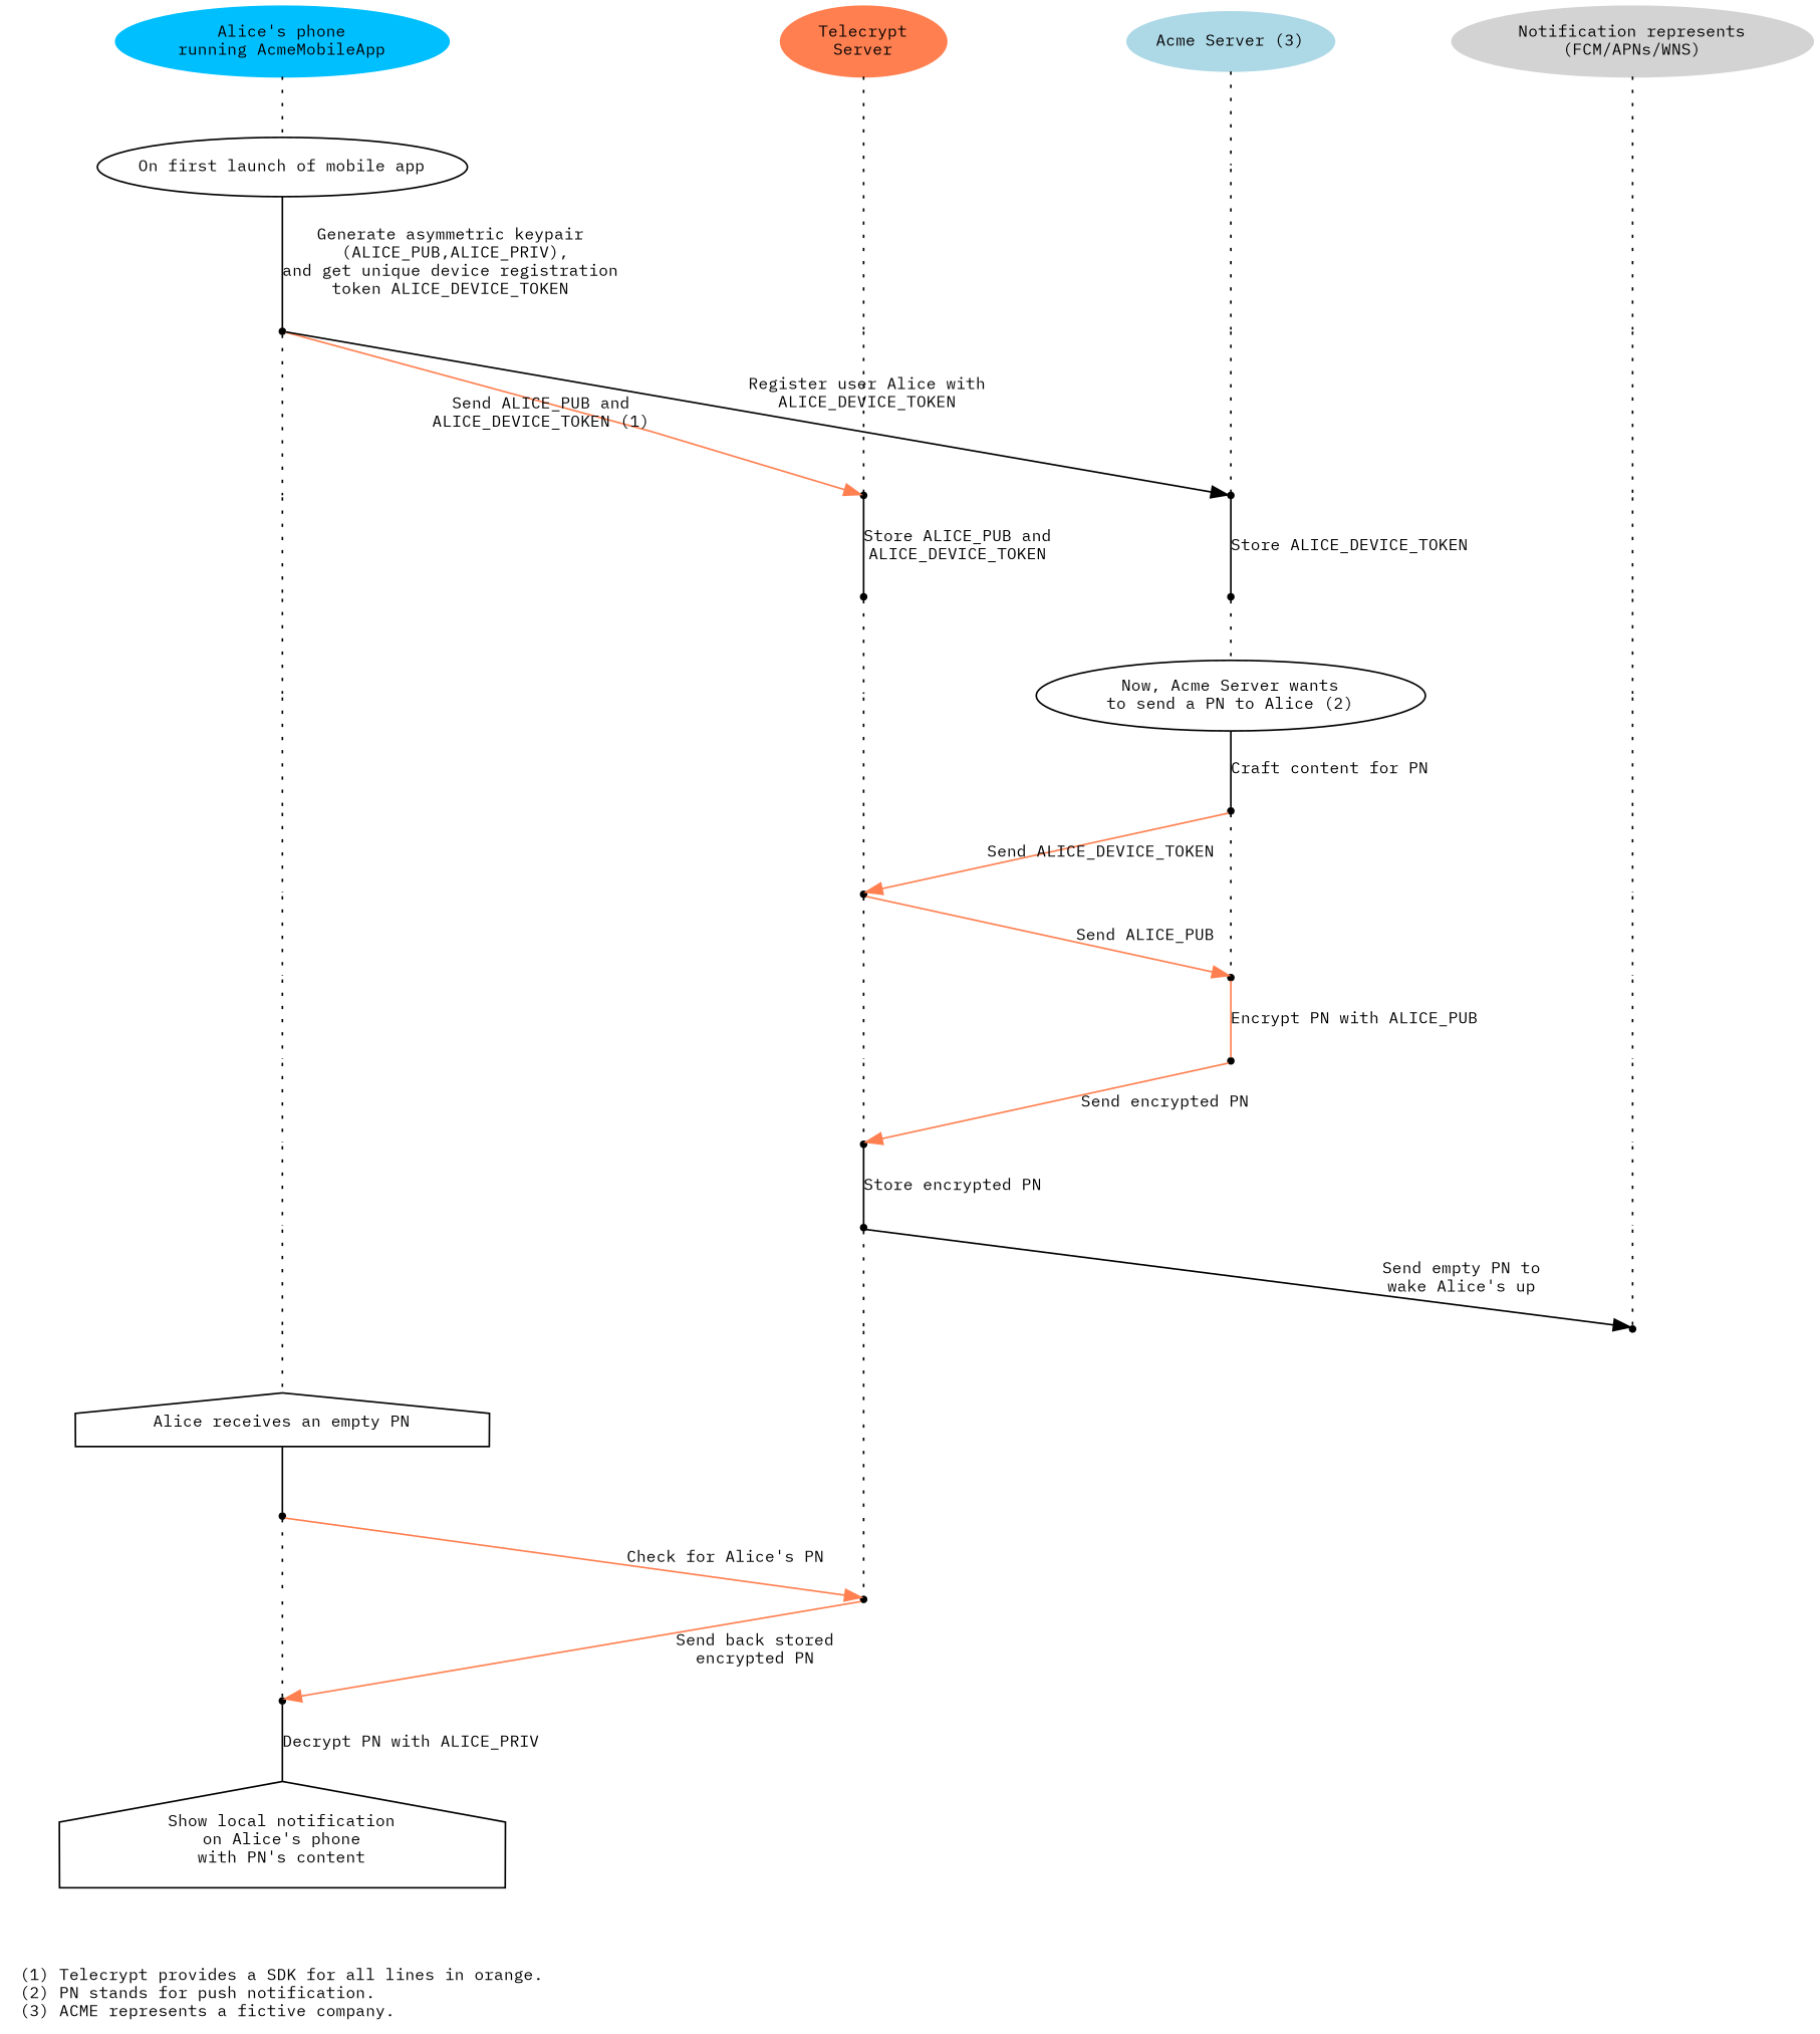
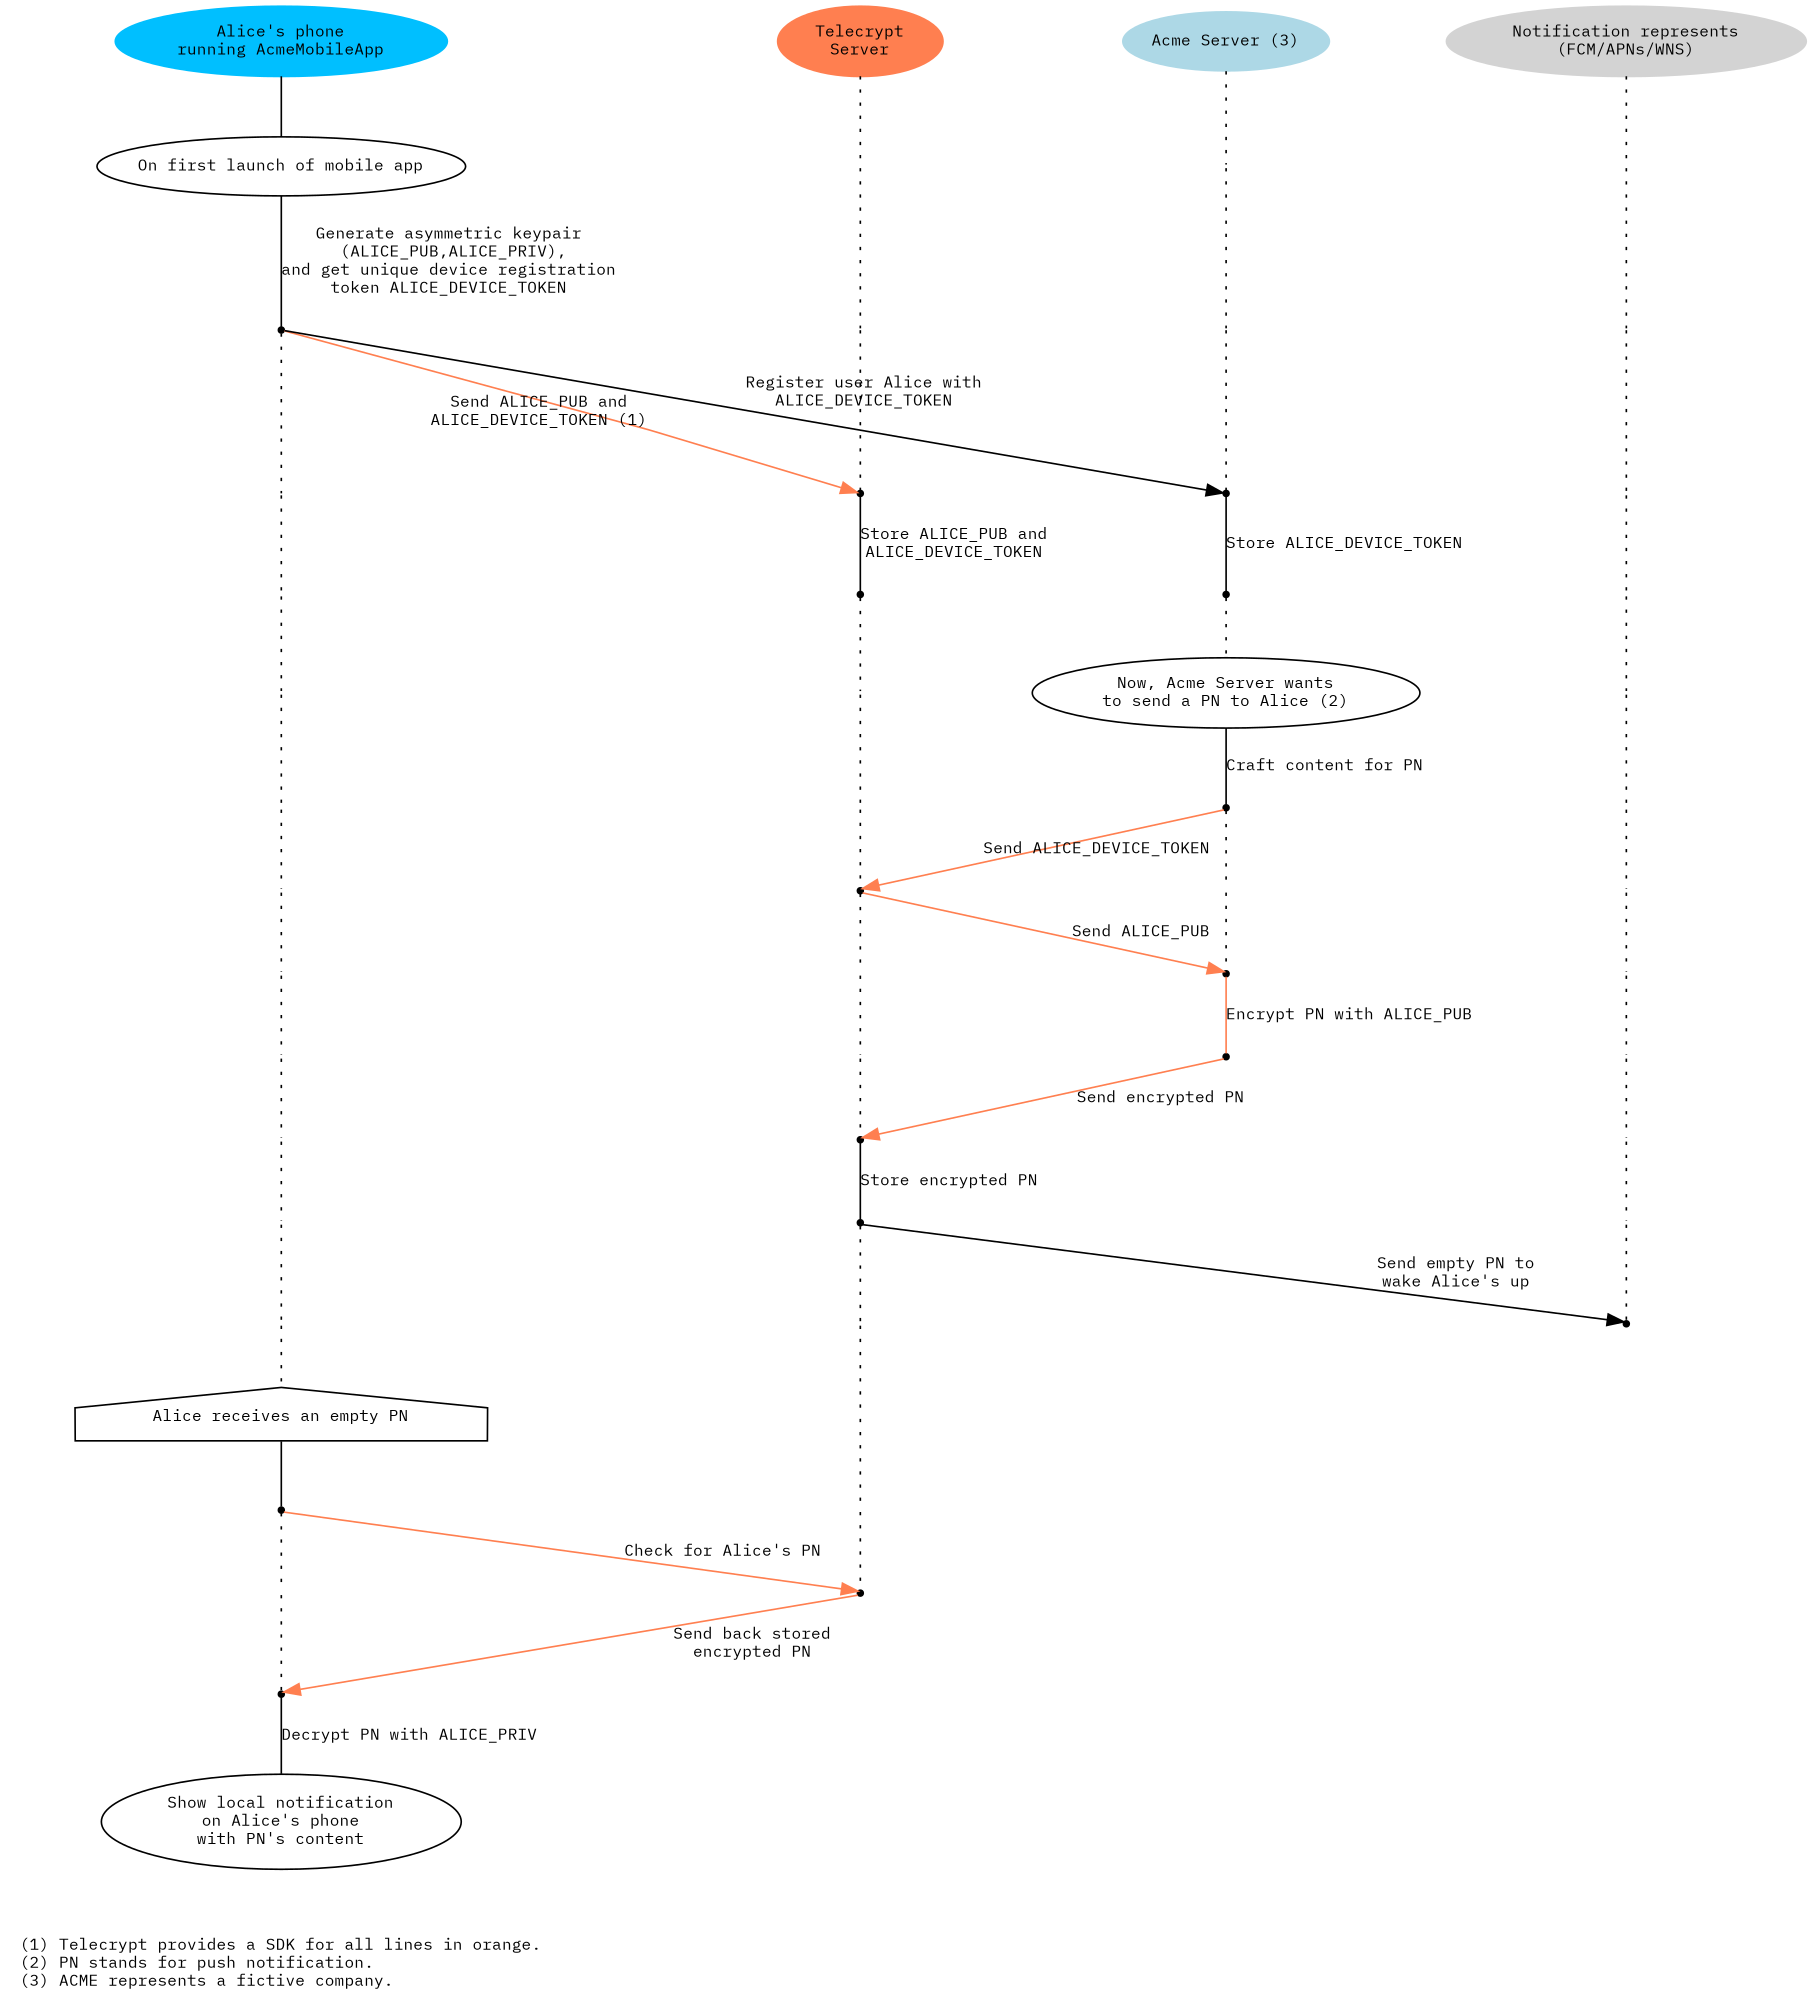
  digraph {
    fontname="IBM Plex Mono"
    nodesep=0.5
    ranksep=0.5
    splines=line
    node [fontname="IBM Plex Mono" fontsize=10 shape=point style=invis]
    edge [dir=none fontname="IBM Plex Mono" fontsize=10 style=dotted weight=10]
    n1 [color=lightblue label="Acme Server (3)" shape=ellipse style=filled]
    n2 [color=lightgray label="Notification represents\n(FCM/APNs/WNS)" shape=ellipse style=filled]
    n3 [color=coral label="Telecrypt\nServer" shape=ellipse style=filled]
    n4 [color=deepskyblue label="Alice's phone\nrunning AcmeMobileApp" shape=ellipse style=filled]
    as1 [height=0]
    fa1 [height=0]
    pp1 [height=0]
    n8 [label="On first launch of mobile app" shape=ellipse style=""]
    as2 [height=0]
    pp2 [height=0]
    u2 [style=""]
    fa2 [height=0]
    u3 [height=0]
    pp3 [style=""]
    as3 [style=""]
    u4 [height=0]
    pp4 [style=""]
    as4 [style=""]
    u5 [height=0]
    u6 [height=0]
    u7 [height=0]
    u8 [height=0]
    u9 [height=0]
    u10 [height=0]
    u11 [height=0]
    u12 [height=0]
    n27 [label="Alice receives an empty PN" shape=house style=""]
    u14 [style=""]
    u15 [height=0]
    pp15 [style=""]
    u16 [style=""]
-   n32 [label="Show local notification\non Alice's phone\nwith PN's content" shape=house style=""]
+   n32 [label="Show local notification\non Alice's phone\nwith PN's content" shape=ellipse style=""]
    n33 [label="(1) Telecrypt provides a SDK for all lines in orange.\l(2) PN stands for push notification. \l(3) ACME represents a fictive company.\l" shape=plaintext style=""]
    pp5 [height=0]
    pp6 [height=0]
    pp7 [style=""]
    pp8 [height=0]
    as8 [style=""]
    pp9 [height=0]
    as9 [style=""]
    pp10 [style=""]
    pp11 [style=""]
    pp12 [height=0]
    fa12 [style=""]
    pp13 [height=0]
    pp14 [height=0]
    n47 [label="Now, Acme Server wants\nto send a PN to Alice (2)" shape=ellipse style=""]
    as6 [style=""]
    as7 [height=0]
    fa3 [height=0]
    fa4 [height=0]
    fa5 [height=0]
    fa6 [height=0]
    fa7 [height=0]
    fa8 [height=0]
    fa9 [height=0]
    fa10 [height=0]
    fa11 [height=0]
    subgraph sub_1 {
      rank=same
      n1
      n2
      n3
      n4
    }
    n1 -> n2 [style=invis weight=""]
    n1 -> as1
    n2 -> fa1
    n3 -> n1 [style=invis weight=""]
    n3 -> pp1
    n4 -> n3 [style=invis weight=""]
-   n4 -> n8
+   n4 -> n8 [style=solid]
    as1 -> as2
    fa1 -> fa2
    pp1 -> pp2
    n8 -> u2 [label="Generate asymmetric keypair\n (ALICE_PUB,ALICE_PRIV),\nand get unique device registration\ntoken ALICE_DEVICE_TOKEN" style=""]
    as2 -> as3 [minlen=2]
    pp2 -> pp3 [minlen=2]
    u2 -> u3 [minlen=2]
    u2 -> pp3 [color=coral dir=forward label="Send ALICE_PUB and\nALICE_DEVICE_TOKEN (1)" style="" weight=""]
    u2 -> as3 [dir=forward xlabel="Register user Alice with\nALICE_DEVICE_TOKEN" style="" weight=""]
    fa2 -> fa3 [minlen=2]
    u3 -> u4
    pp3 -> pp4 [label="Store ALICE_PUB and\nALICE_DEVICE_TOKEN" style=""]
    as3 -> as4 [label="Store ALICE_DEVICE_TOKEN" style=""]
    u4 -> u5
    pp4 -> pp5
    as4 -> n47
    u5 -> u6
    u6 -> u7
    u7 -> u8
    u8 -> u9
    u9 -> u10
    u10 -> u11
    u11 -> u12
    u12 -> n27
    n27 -> u14 [style=""]
    u14 -> u15
    u14 -> pp15 [color=coral dir=forward label="Check for Alice's PN" style="" weight=""]
    u15 -> u16
    pp15 -> u16 [color=coral dir=forward label="Send back stored\nencrypted PN" style="" weight=""]
    u16 -> n32 [label="Decrypt PN with ALICE_PRIV" style=""]
    n32 -> n33 [style=invis]
    pp5 -> pp6
    pp6 -> pp7
    pp7 -> pp8
    pp7 -> as8 [color=coral dir=forward label="Send ALICE_PUB" style="" weight=""]
    pp8 -> pp9
    as8 -> as9 [color=coral label="Encrypt PN with ALICE_PUB" style=""]
    pp9 -> pp10
    as9 -> pp10 [color=coral dir=forward label="Send encrypted PN" style="" weight=""]
    pp10 -> pp11 [label="Store encrypted PN" style=""]
    pp11 -> pp12
    pp11 -> fa12 [dir=forward label="Send empty PN to\nwake Alice's up" style="" weight=""]
    pp12 -> pp13
    pp13 -> pp14
    pp14 -> pp15
    n47 -> as6 [label="Craft content for PN" style=""]
    as6 -> pp7 [color=coral dir=forward label="Send ALICE_DEVICE_TOKEN" style="" weight=""]
    as6 -> as7
    as7 -> as8
    fa3 -> fa4
    fa4 -> fa5
    fa5 -> fa6
    fa6 -> fa7
    fa7 -> fa8
    fa8 -> fa9
    fa9 -> fa10
    fa10 -> fa11
    fa11 -> fa12
  }
